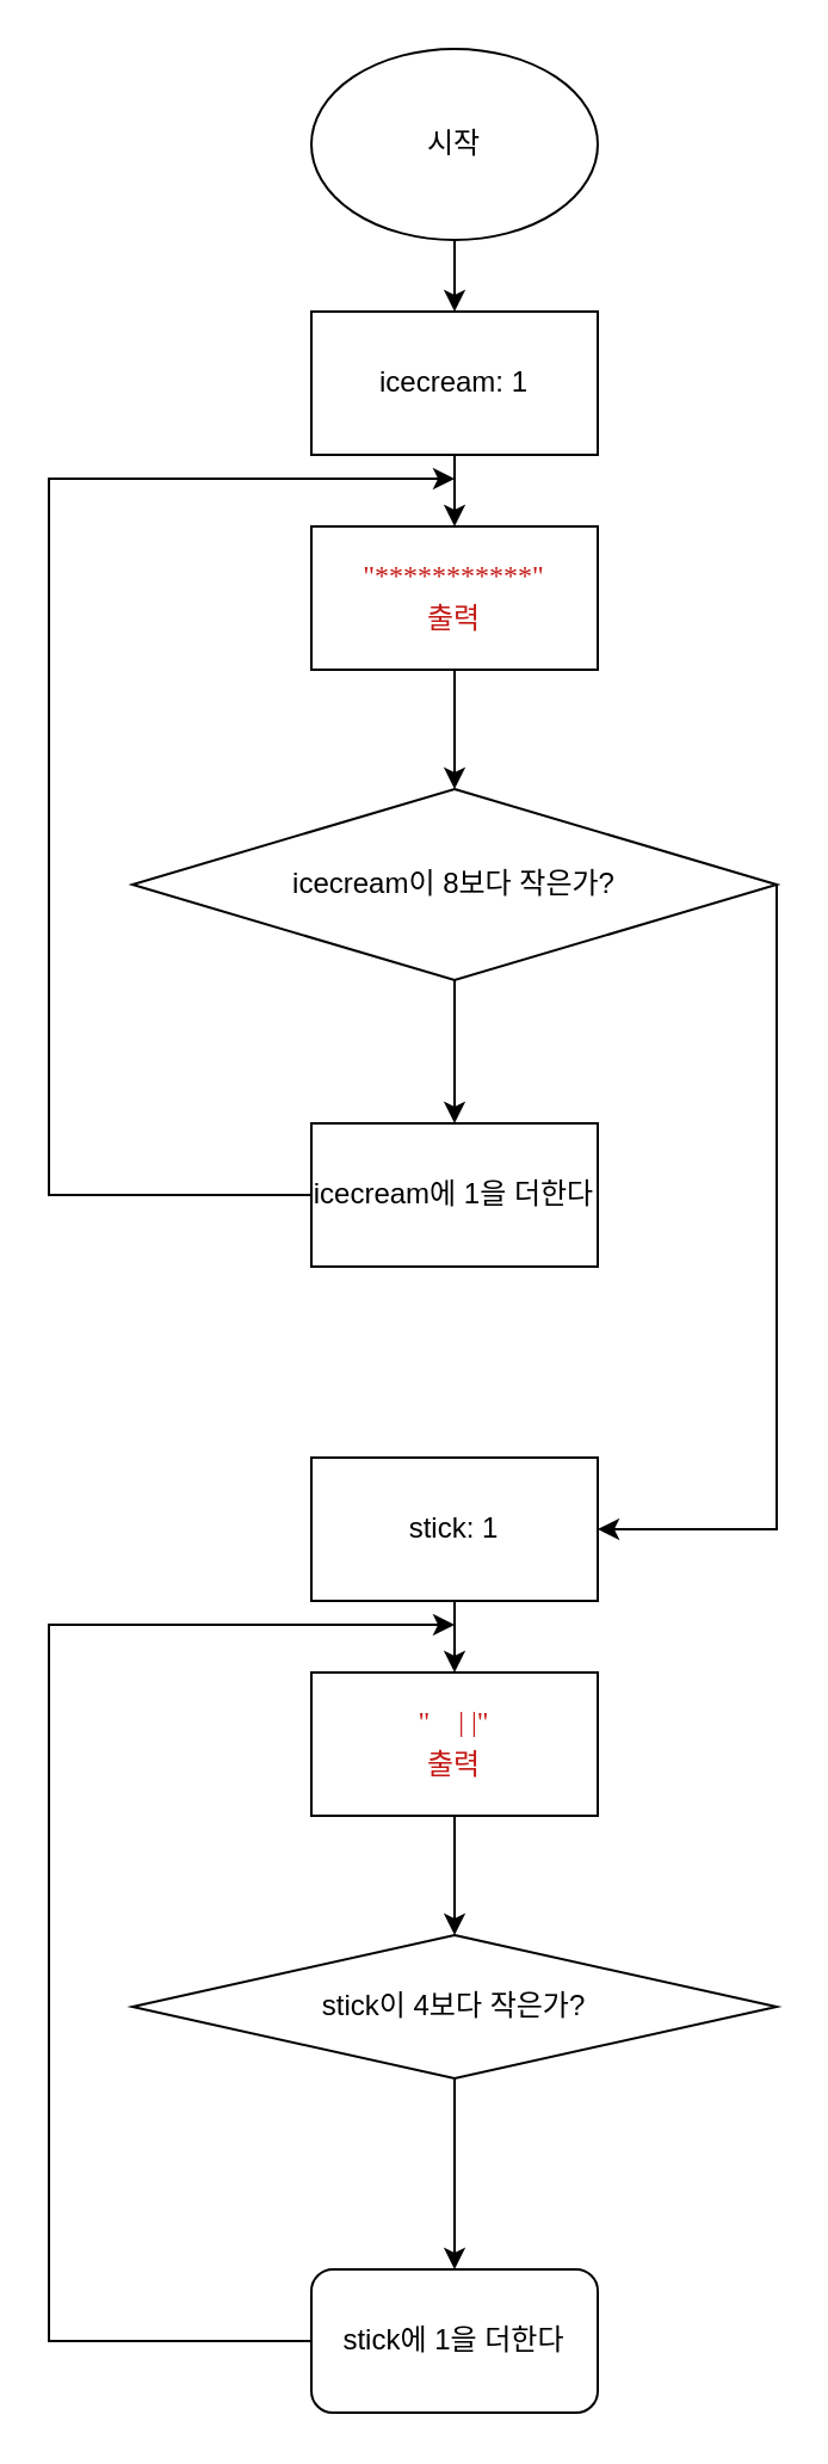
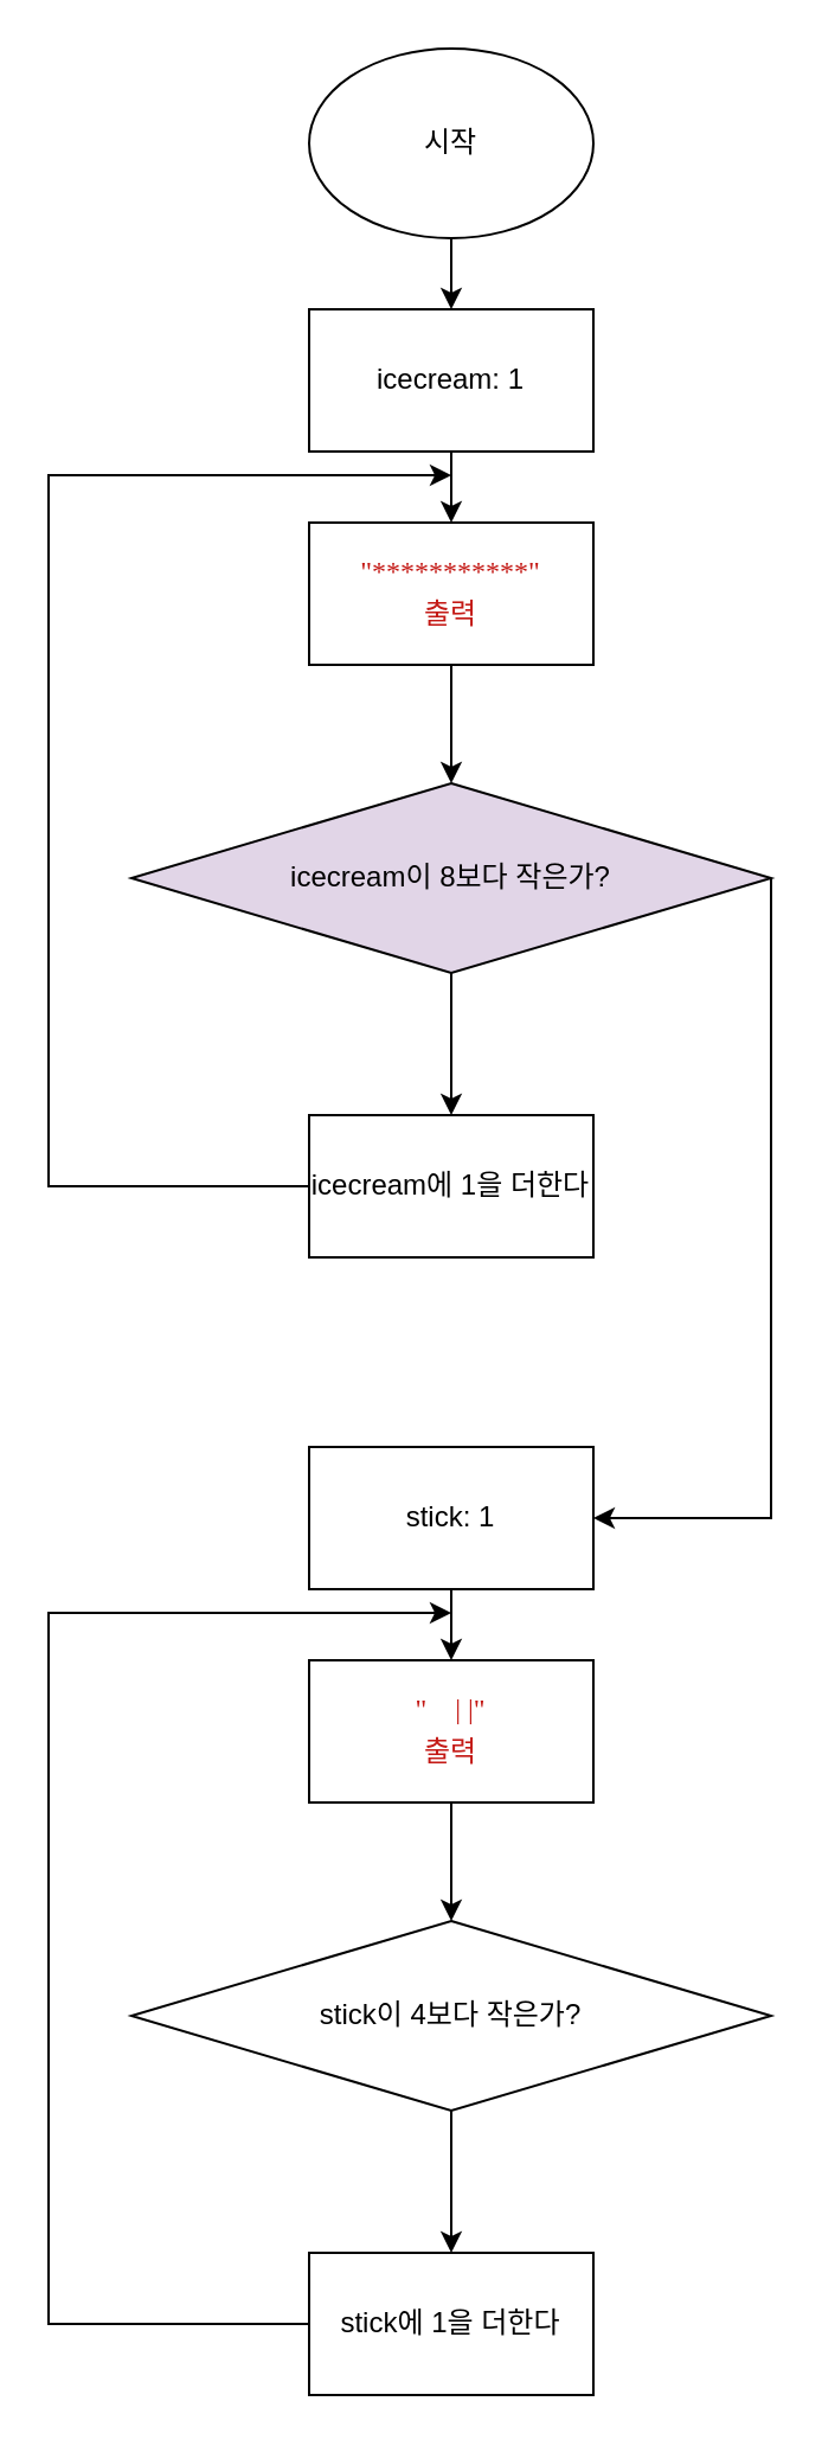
  <mxCell id="0" />
  <mxCell id="1" parent="0" />
  <mxCell id="2" value="시작" style="ellipse;whiteSpace=wrap;html=1;" vertex="1" parent="1"><mxGeometry x="130" y="20" width="120" height="80" as="geometry" /></mxCell>
  <mxCell id="3" value="icecream: 1" style="rounded=0;whiteSpace=wrap;html=1;" vertex="1" parent="1"><mxGeometry x="130" y="130" width="120" height="60" as="geometry" /></mxCell>
  <mxCell id="4" value="&lt;p style=&quot;margin: 0px; font-stretch: normal; line-height: normal; font-family: Menlo; color: rgb(196, 26, 22); background-color: rgb(255, 255, 255);&quot;&gt;&quot;***********&quot;&lt;/p&gt;&lt;p style=&quot;margin: 0px; font-stretch: normal; line-height: normal; font-family: Menlo; color: rgb(196, 26, 22); background-color: rgb(255, 255, 255);&quot;&gt;출력&lt;/p&gt;" style="rounded=0;whiteSpace=wrap;html=1;" vertex="1" parent="1"><mxGeometry x="130" y="220" width="120" height="60" as="geometry" /></mxCell>
- <mxCell id="5" value="icecream이 8보다 작은가?" style="rhombus;whiteSpace=wrap;html=1;" vertex="1" parent="1"><mxGeometry x="55" y="330" width="270" height="80" as="geometry" /></mxCell>
+ <mxCell id="5" value="icecream이 8보다 작은가?" style="rhombus;whiteSpace=wrap;html=1;fillColor=#e1d5e7;" vertex="1" parent="1"><mxGeometry x="55" y="330" width="270" height="80" as="geometry" /></mxCell>
  <mxCell id="6" value="icecream에 1을 더한다" style="rounded=0;whiteSpace=wrap;html=1;" vertex="1" parent="1"><mxGeometry x="130" y="470" width="120" height="60" as="geometry" /></mxCell>
  <mxCell id="7" value="" style="endArrow=classic;html=1;rounded=0;exitX=0.5;exitY=1;exitDx=0;exitDy=0;entryX=0.5;entryY=0;entryDx=0;entryDy=0;" edge="1" parent="1" source="2" target="3"><mxGeometry width="50" height="50" relative="1" as="geometry"><mxPoint x="240" y="150" as="sourcePoint" /><mxPoint x="290" y="100" as="targetPoint" /></mxGeometry></mxCell>
  <mxCell id="8" value="" style="endArrow=classic;html=1;rounded=0;exitX=0.5;exitY=1;exitDx=0;exitDy=0;entryX=0.5;entryY=0;entryDx=0;entryDy=0;" edge="1" parent="1" source="3" target="4"><mxGeometry width="50" height="50" relative="1" as="geometry"><mxPoint x="290" y="180" as="sourcePoint" /><mxPoint x="290" y="210" as="targetPoint" /></mxGeometry></mxCell>
  <mxCell id="9" value="" style="endArrow=classic;html=1;rounded=0;exitX=0.5;exitY=1;exitDx=0;exitDy=0;entryX=0.5;entryY=0;entryDx=0;entryDy=0;" edge="1" parent="1" source="4" target="5"><mxGeometry width="50" height="50" relative="1" as="geometry"><mxPoint x="350" y="330" as="sourcePoint" /><mxPoint x="400" y="280" as="targetPoint" /></mxGeometry></mxCell>
  <mxCell id="10" value="" style="endArrow=classic;html=1;rounded=0;exitX=0.5;exitY=1;exitDx=0;exitDy=0;entryX=0.5;entryY=0;entryDx=0;entryDy=0;" edge="1" parent="1" source="5" target="6"><mxGeometry width="50" height="50" relative="1" as="geometry"><mxPoint x="330" y="370" as="sourcePoint" /><mxPoint x="380" y="320" as="targetPoint" /></mxGeometry></mxCell>
  <mxCell id="11" value="" style="endArrow=classic;html=1;rounded=0;exitX=0;exitY=0.5;exitDx=0;exitDy=0;" edge="1" parent="1" source="6"><mxGeometry width="50" height="50" relative="1" as="geometry"><mxPoint x="-20" y="470" as="sourcePoint" /><mxPoint x="190" y="200" as="targetPoint" /><Array as="points"><mxPoint x="20" y="500" /><mxPoint x="20" y="200" /></Array></mxGeometry></mxCell>
  <mxCell id="12" value="stick: 1" style="rounded=0;whiteSpace=wrap;html=1;" vertex="1" parent="1"><mxGeometry x="130" y="610" width="120" height="60" as="geometry" /></mxCell>
  <mxCell id="13" value="&lt;p style=&quot;margin: 0px; font-stretch: normal; line-height: normal; font-family: Menlo; color: rgb(196, 26, 22); background-color: rgb(255, 255, 255);&quot;&gt;&quot;&amp;nbsp; &amp;nbsp; | |&quot;&lt;/p&gt;&lt;p style=&quot;margin: 0px; font-stretch: normal; line-height: normal; font-family: Menlo; color: rgb(196, 26, 22); background-color: rgb(255, 255, 255);&quot;&gt;출력&lt;/p&gt;" style="rounded=0;whiteSpace=wrap;html=1;" vertex="1" parent="1"><mxGeometry x="130" y="700" width="120" height="60" as="geometry" /></mxCell>
- <mxCell id="14" value="stick이 4보다 작은가?" style="rhombus;whiteSpace=wrap;html=1;" vertex="1" parent="1"><mxGeometry x="55" y="810" width="270" height="60" as="geometry" /></mxCell>
- <mxCell id="15" value="stick에 1을 더한다" style="whiteSpace=wrap;html=1;rounded=1;" vertex="1" parent="1"><mxGeometry x="130" y="950" width="120" height="60" as="geometry" /></mxCell>
+ <mxCell id="14" value="stick이 4보다 작은가?" style="rhombus;whiteSpace=wrap;html=1;" vertex="1" parent="1"><mxGeometry x="55" y="810" width="270" height="80" as="geometry" /></mxCell>
+ <mxCell id="15" value="stick에 1을 더한다" style="rounded=0;whiteSpace=wrap;html=1;" vertex="1" parent="1"><mxGeometry x="130" y="950" width="120" height="60" as="geometry" /></mxCell>
  <mxCell id="16" value="" style="endArrow=classic;html=1;rounded=0;exitX=1;exitY=0.5;exitDx=0;exitDy=0;entryX=1;entryY=0.5;entryDx=0;entryDy=0;" edge="1" parent="1" target="12" source="5"><mxGeometry width="50" height="50" relative="1" as="geometry"><mxPoint x="190" y="580" as="sourcePoint" /><mxPoint x="290" y="580" as="targetPoint" /><Array as="points"><mxPoint x="325" y="640" /></Array></mxGeometry></mxCell>
  <mxCell id="17" value="" style="endArrow=classic;html=1;rounded=0;exitX=0.5;exitY=1;exitDx=0;exitDy=0;entryX=0.5;entryY=0;entryDx=0;entryDy=0;" edge="1" parent="1" source="12" target="13"><mxGeometry width="50" height="50" relative="1" as="geometry"><mxPoint x="290" y="660" as="sourcePoint" /><mxPoint x="290" y="690" as="targetPoint" /></mxGeometry></mxCell>
  <mxCell id="18" value="" style="endArrow=classic;html=1;rounded=0;exitX=0.5;exitY=1;exitDx=0;exitDy=0;entryX=0.5;entryY=0;entryDx=0;entryDy=0;" edge="1" parent="1" source="13" target="14"><mxGeometry width="50" height="50" relative="1" as="geometry"><mxPoint x="350" y="810" as="sourcePoint" /><mxPoint x="400" y="760" as="targetPoint" /></mxGeometry></mxCell>
  <mxCell id="19" value="" style="endArrow=classic;html=1;rounded=0;exitX=0.5;exitY=1;exitDx=0;exitDy=0;entryX=0.5;entryY=0;entryDx=0;entryDy=0;" edge="1" parent="1" source="14" target="15"><mxGeometry width="50" height="50" relative="1" as="geometry"><mxPoint x="330" y="850" as="sourcePoint" /><mxPoint x="380" y="800" as="targetPoint" /></mxGeometry></mxCell>
  <mxCell id="20" value="" style="endArrow=classic;html=1;rounded=0;exitX=0;exitY=0.5;exitDx=0;exitDy=0;" edge="1" parent="1" source="15"><mxGeometry width="50" height="50" relative="1" as="geometry"><mxPoint x="-20" y="950" as="sourcePoint" /><mxPoint x="190" y="680" as="targetPoint" /><Array as="points"><mxPoint x="20" y="980" /><mxPoint x="20" y="680" /></Array></mxGeometry></mxCell>
